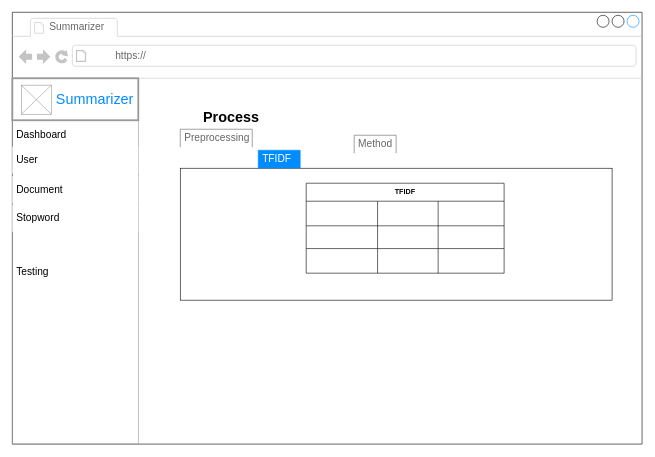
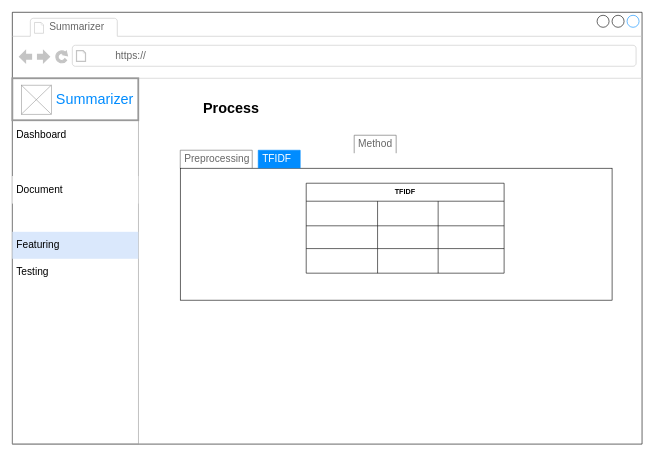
  <mxCell id="0" />
  <mxCell id="1" parent="0" />
  <mxCell id="2" value="" style="strokeWidth=1;shadow=0;dashed=0;align=center;html=1;shape=mxgraph.mockup.containers.browserWindow;rSize=0;strokeColor2=#008cff;strokeColor3=#c4c4c4;mainText=,;recursiveResize=0;fontSize=16;" parent="1" vertex="1"><mxGeometry x="20" y="20" width="1050" height="720" as="geometry" /></mxCell>
  <mxCell id="3" value="" style="rounded=0;whiteSpace=wrap;html=1;fillColor=none;" vertex="1" parent="2"><mxGeometry x="280" y="260" width="720" height="220" as="geometry" /></mxCell>
  <mxCell id="4" value="Summarizer" style="strokeWidth=1;shadow=0;dashed=0;align=center;html=1;shape=mxgraph.mockup.containers.anchor;fontSize=17;fontColor=#666666;align=left;" parent="2" vertex="1"><mxGeometry x="60" y="12" width="110" height="26" as="geometry" /></mxCell>
  <mxCell id="5" value="https://" style="strokeWidth=1;shadow=0;dashed=0;align=center;html=1;shape=mxgraph.mockup.containers.anchor;rSize=0;fontSize=17;fontColor=#666666;align=left;" parent="2" vertex="1"><mxGeometry x="170" y="60" width="250" height="26" as="geometry" /></mxCell>
  <mxCell id="6" value="TFIDF" style="shape=table;html=1;whiteSpace=wrap;startSize=30;container=1;collapsible=0;childLayout=tableLayout;fontStyle=1;align=center;" parent="2" vertex="1"><mxGeometry x="490" y="285" width="330" height="150" as="geometry" /></mxCell>
  <mxCell id="7" value="" style="shape=partialRectangle;html=1;whiteSpace=wrap;collapsible=0;dropTarget=0;pointerEvents=0;fillColor=none;top=0;left=0;bottom=0;right=0;points=[[0,0.5],[1,0.5]];portConstraint=eastwest;" parent="6" vertex="1"><mxGeometry y="30" width="330" height="41" as="geometry" /></mxCell>
  <mxCell id="8" value="" style="shape=partialRectangle;html=1;whiteSpace=wrap;connectable=0;fillColor=none;top=0;left=0;bottom=0;right=0;overflow=hidden;" parent="7" vertex="1"><mxGeometry width="119" height="41" as="geometry" /></mxCell>
  <mxCell id="9" value="" style="shape=partialRectangle;html=1;whiteSpace=wrap;connectable=0;fillColor=none;top=0;left=0;bottom=0;right=0;overflow=hidden;" parent="7" vertex="1"><mxGeometry x="119" width="101" height="41" as="geometry" /></mxCell>
  <mxCell id="10" value="" style="shape=partialRectangle;html=1;whiteSpace=wrap;connectable=0;fillColor=none;top=0;left=0;bottom=0;right=0;overflow=hidden;" parent="7" vertex="1"><mxGeometry x="220" width="110" height="41" as="geometry" /></mxCell>
  <mxCell id="11" value="" style="shape=partialRectangle;html=1;whiteSpace=wrap;collapsible=0;dropTarget=0;pointerEvents=0;fillColor=none;top=0;left=0;bottom=0;right=0;points=[[0,0.5],[1,0.5]];portConstraint=eastwest;" parent="6" vertex="1"><mxGeometry y="71" width="330" height="38" as="geometry" /></mxCell>
  <mxCell id="12" value="" style="shape=partialRectangle;html=1;whiteSpace=wrap;connectable=0;fillColor=none;top=0;left=0;bottom=0;right=0;overflow=hidden;" parent="11" vertex="1"><mxGeometry width="119" height="38" as="geometry" /></mxCell>
  <mxCell id="13" value="" style="shape=partialRectangle;html=1;whiteSpace=wrap;connectable=0;fillColor=none;top=0;left=0;bottom=0;right=0;overflow=hidden;" parent="11" vertex="1"><mxGeometry x="119" width="101" height="38" as="geometry" /></mxCell>
  <mxCell id="14" value="" style="shape=partialRectangle;html=1;whiteSpace=wrap;connectable=0;fillColor=none;top=0;left=0;bottom=0;right=0;overflow=hidden;" parent="11" vertex="1"><mxGeometry x="220" width="110" height="38" as="geometry" /></mxCell>
  <mxCell id="15" value="" style="shape=partialRectangle;html=1;whiteSpace=wrap;collapsible=0;dropTarget=0;pointerEvents=0;fillColor=none;top=0;left=0;bottom=0;right=0;points=[[0,0.5],[1,0.5]];portConstraint=eastwest;" parent="6" vertex="1"><mxGeometry y="109" width="330" height="41" as="geometry" /></mxCell>
  <mxCell id="16" value="" style="shape=partialRectangle;html=1;whiteSpace=wrap;connectable=0;fillColor=none;top=0;left=0;bottom=0;right=0;overflow=hidden;" parent="15" vertex="1"><mxGeometry width="119" height="41" as="geometry" /></mxCell>
  <mxCell id="17" value="" style="shape=partialRectangle;html=1;whiteSpace=wrap;connectable=0;fillColor=none;top=0;left=0;bottom=0;right=0;overflow=hidden;" parent="15" vertex="1"><mxGeometry x="119" width="101" height="41" as="geometry" /></mxCell>
  <mxCell id="18" value="" style="shape=partialRectangle;html=1;whiteSpace=wrap;connectable=0;fillColor=none;top=0;left=0;bottom=0;right=0;overflow=hidden;" parent="15" vertex="1"><mxGeometry x="220" width="110" height="41" as="geometry" /></mxCell>
  <mxCell id="19" value="" style="strokeWidth=1;shadow=0;dashed=0;align=center;html=1;shape=mxgraph.mockup.forms.rrect;rSize=0;strokeColor=#999999;fillColor=none;" parent="2" vertex="1"><mxGeometry y="110" width="210" height="610" as="geometry" /></mxCell>
  <mxCell id="20" value="&lt;div style=&quot;font-size: 24px&quot; align=&quot;right&quot;&gt;Summarizer&amp;nbsp; &lt;br&gt;&lt;/div&gt;" style="strokeWidth=3;shadow=0;dashed=0;align=right;html=1;shape=mxgraph.mockup.forms.rrect;rSize=0;strokeColor=#999999;fontColor=#008cff;fontSize=17;fillColor=#ffffff;resizeWidth=1;perimeterSpacing=4;" parent="19" vertex="1"><mxGeometry width="210" height="70" relative="1" as="geometry" /></mxCell>
  <mxCell id="21" value="&lt;div&gt;Dashboard&lt;/div&gt;" style="strokeWidth=1;shadow=0;dashed=0;align=center;html=1;shape=mxgraph.mockup.forms.anchor;fontSize=17;align=left;spacingLeft=5;resizeWidth=1;gradientColor=#7ea6e0;fillColor=#dae8fc;strokeColor=#6c8ebf;gradientDirection=north;" parent="19" vertex="1"><mxGeometry width="210" height="45" relative="1" as="geometry"><mxPoint y="72" as="offset" /></mxGeometry></mxCell>
  <mxCell id="22" value="Testing" style="strokeWidth=1;shadow=0;dashed=0;align=center;html=1;shape=mxgraph.mockup.forms.anchor;fontSize=17;fontColor=#000000;align=left;spacingLeft=5;resizeWidth=1;" parent="19" vertex="1"><mxGeometry width="210" height="45" relative="1" as="geometry"><mxPoint y="301" as="offset" /></mxGeometry></mxCell>
  <mxCell id="23" value="" style="verticalLabelPosition=bottom;shadow=0;dashed=0;align=center;html=1;verticalAlign=top;strokeWidth=1;shape=mxgraph.mockup.graphics.simpleIcon;strokeColor=#999999;" parent="19" vertex="1"><mxGeometry x="15" y="11.51" width="50" height="48.49" as="geometry" /></mxCell>
  <mxCell id="24" value="Document" style="strokeWidth=1;shadow=0;dashed=0;align=center;html=1;shape=mxgraph.mockup.forms.rrect;rSize=0;fontSize=17;align=left;spacingLeft=5;resizeWidth=1;strokeColor=none;" parent="19" vertex="1"><mxGeometry width="210" height="46" relative="1" as="geometry"><mxPoint y="163" as="offset" /></mxGeometry></mxCell>
- <mxCell id="25" value="Stopword" style="strokeWidth=1;shadow=0;dashed=0;align=center;html=1;shape=mxgraph.mockup.forms.rrect;rSize=0;fontSize=17;align=left;spacingLeft=5;resizeWidth=1;strokeColor=none;" parent="19" vertex="1"><mxGeometry y="211" width="210" height="45" as="geometry" /></mxCell>
- <mxCell id="26" value="User" style="strokeWidth=1;shadow=0;dashed=0;align=center;html=1;shape=mxgraph.mockup.forms.rrect;rSize=0;fontSize=17;align=left;spacingLeft=5;resizeWidth=1;strokeColor=none;" vertex="1" parent="19"><mxGeometry y="114" width="210" height="45" as="geometry" /></mxCell>
- <mxCell id="28" value="Process" style="text;html=1;strokeColor=none;fillColor=none;align=center;verticalAlign=middle;whiteSpace=wrap;rounded=0;fontSize=24;fontColor=#000000;fontStyle=1" parent="2" vertex="1"><mxGeometry x="280" y="165" width="170" height="20" as="geometry" /></mxCell>
- <mxCell id="29" value="&lt;div&gt;Preprocessing&lt;/div&gt;" style="strokeWidth=1;shadow=0;dashed=0;align=center;html=1;shape=mxgraph.mockup.forms.uRect;fontSize=17;fontColor=#666666;align=left;spacingLeft=5;strokeColor=#666666;fillColor=none;" vertex="1" parent="2"><mxGeometry x="280" y="195" width="120" height="30" as="geometry" /></mxCell>
+ <mxCell id="27" value="&lt;div&gt;Featuring&lt;/div&gt;" style="strokeWidth=1;shadow=0;dashed=0;align=center;html=1;shape=mxgraph.mockup.forms.rrect;rSize=0;fontSize=17;align=left;spacingLeft=5;resizeWidth=1;fillColor=#dae8fc;strokeColor=none;" vertex="1" parent="19"><mxGeometry y="256" width="210" height="45" as="geometry" /></mxCell>
+ <mxCell id="28" value="Process" style="text;html=1;strokeColor=none;fillColor=none;align=center;verticalAlign=middle;whiteSpace=wrap;rounded=0;fontSize=24;fontColor=#000000;fontStyle=1" parent="2" vertex="1"><mxGeometry x="280" y="150" width="170" height="20" as="geometry" /></mxCell>
+ <mxCell id="29" value="&lt;div&gt;Preprocessing&lt;/div&gt;" style="strokeWidth=1;shadow=0;dashed=0;align=center;html=1;shape=mxgraph.mockup.forms.uRect;fontSize=17;fontColor=#666666;align=left;spacingLeft=5;strokeColor=#666666;fillColor=none;" vertex="1" parent="2"><mxGeometry x="280" y="230" width="120" height="30" as="geometry" /></mxCell>
  <mxCell id="30" value="TFIDF" style="strokeWidth=1;shadow=0;dashed=0;align=center;html=1;shape=mxgraph.mockup.forms.uRect;fontSize=17;fontColor=#ffffff;align=left;spacingLeft=5;strokeColor=#008cff;fillColor=#008cff;" vertex="1" parent="2"><mxGeometry x="410" y="230" width="70" height="30" as="geometry" /></mxCell>
  <mxCell id="31" value="Method" style="strokeWidth=1;shadow=0;dashed=0;align=center;html=1;shape=mxgraph.mockup.forms.uRect;fontSize=17;fontColor=#666666;align=left;spacingLeft=5;strokeColor=#666666;fillColor=none;" vertex="1" parent="2"><mxGeometry x="570" y="205" width="70" height="30" as="geometry" /></mxCell>
